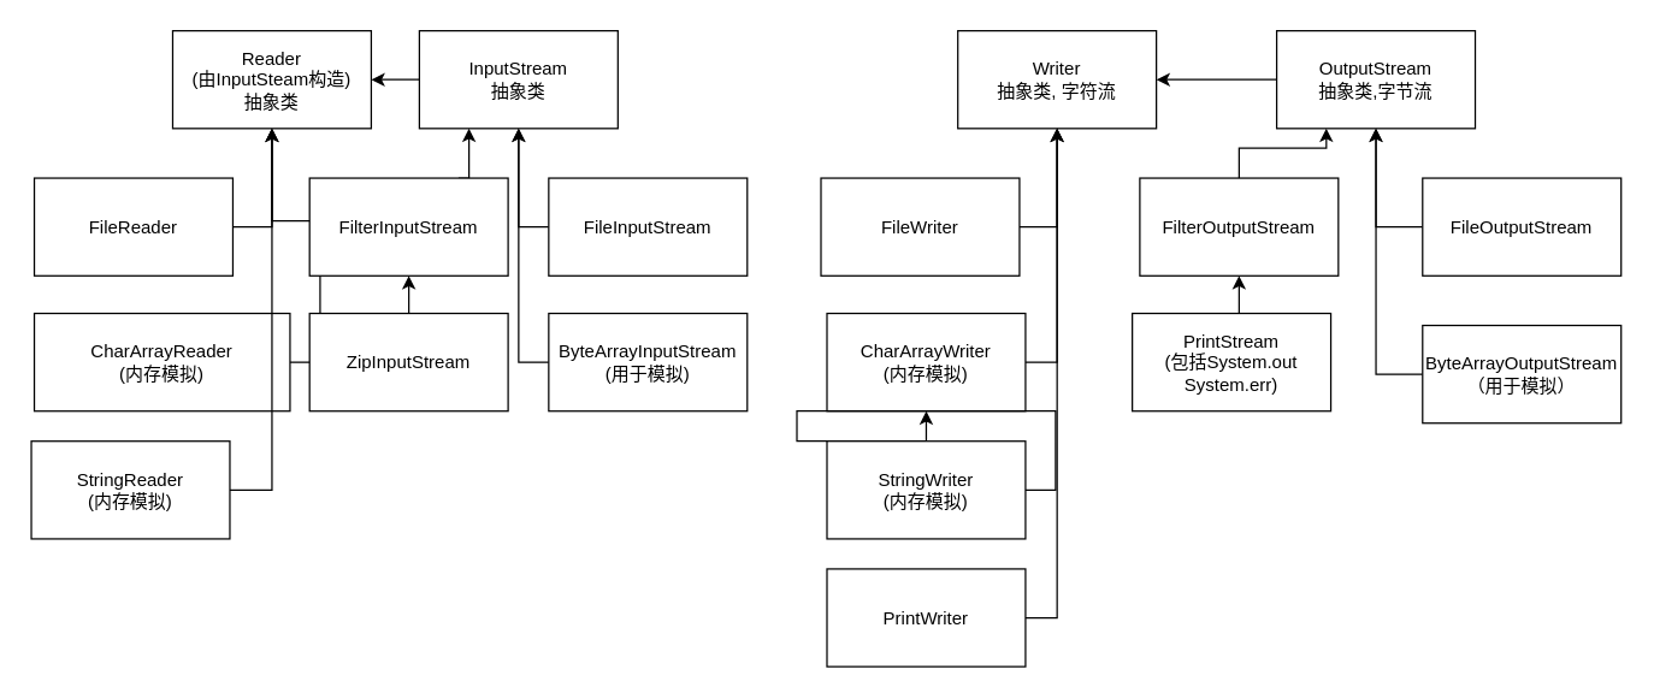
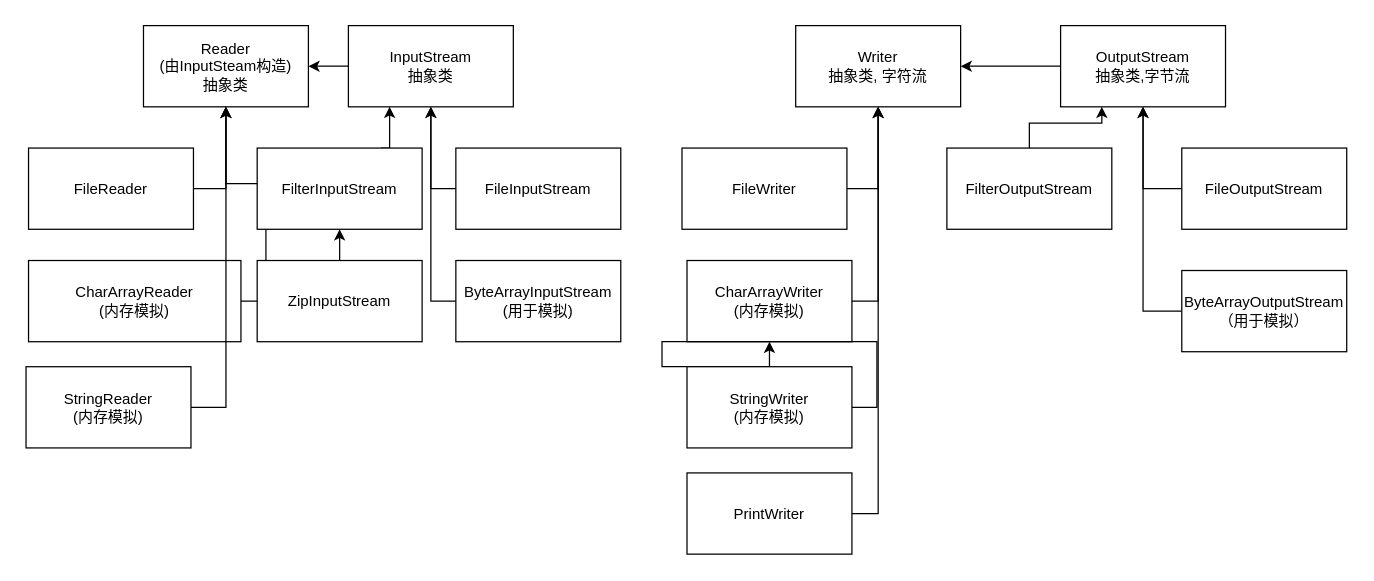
  <mxCell id="0" />
  <mxCell id="1" parent="0" />
  <mxCell id="2" value="" style="edgeStyle=orthogonalEdgeStyle;rounded=0;orthogonalLoop=1;jettySize=auto;html=1;" edge="1" parent="1" source="3" target="4"><mxGeometry relative="1" as="geometry" /></mxCell>
  <mxCell id="3" value="InputStream&lt;br&gt;抽象类" style="rounded=0;whiteSpace=wrap;html=1;" vertex="1" parent="1"><mxGeometry x="278" y="20" width="132" height="65" as="geometry" /></mxCell>
  <mxCell id="4" value="Reader&lt;br&gt;(由InputSteam构造)&lt;br&gt;抽象类" style="rounded=0;whiteSpace=wrap;html=1;" vertex="1" parent="1"><mxGeometry x="114" y="20" width="132" height="65" as="geometry" /></mxCell>
  <mxCell id="5" style="edgeStyle=orthogonalEdgeStyle;rounded=0;orthogonalLoop=1;jettySize=auto;html=1;exitX=1;exitY=0.5;exitDx=0;exitDy=0;entryX=0.5;entryY=1;entryDx=0;entryDy=0;" edge="1" parent="1" source="6" target="4"><mxGeometry relative="1" as="geometry" /></mxCell>
  <mxCell id="6" value="FileReader&lt;br&gt;" style="rounded=0;whiteSpace=wrap;html=1;" vertex="1" parent="1"><mxGeometry x="22" y="118" width="132" height="65" as="geometry" /></mxCell>
  <mxCell id="7" style="edgeStyle=orthogonalEdgeStyle;rounded=0;orthogonalLoop=1;jettySize=auto;html=1;exitX=0;exitY=0.5;exitDx=0;exitDy=0;" edge="1" parent="1" source="8" target="3"><mxGeometry relative="1" as="geometry" /></mxCell>
  <mxCell id="8" value="FileInputStream" style="rounded=0;whiteSpace=wrap;html=1;" vertex="1" parent="1"><mxGeometry x="364" y="118" width="132" height="65" as="geometry" /></mxCell>
  <mxCell id="9" style="edgeStyle=orthogonalEdgeStyle;rounded=0;orthogonalLoop=1;jettySize=auto;html=1;exitX=0;exitY=0.5;exitDx=0;exitDy=0;entryX=0.5;entryY=1;entryDx=0;entryDy=0;" edge="1" parent="1" source="10" target="3"><mxGeometry relative="1" as="geometry" /></mxCell>
  <mxCell id="10" value="ByteArrayInputStream&lt;br&gt;(用于模拟)" style="rounded=0;whiteSpace=wrap;html=1;" vertex="1" parent="1"><mxGeometry x="364" y="208" width="132" height="65" as="geometry" /></mxCell>
  <mxCell id="11" value="" style="edgeStyle=orthogonalEdgeStyle;rounded=0;orthogonalLoop=1;jettySize=auto;html=1;" edge="1" parent="1" source="12" target="13"><mxGeometry relative="1" as="geometry" /></mxCell>
  <mxCell id="12" value="OutputStream&lt;br&gt;抽象类,字节流" style="rounded=0;whiteSpace=wrap;html=1;" vertex="1" parent="1"><mxGeometry x="848" y="20" width="132" height="65" as="geometry" /></mxCell>
  <mxCell id="13" value="Writer&lt;br&gt;抽象类,&lt;span&gt;&#09;&lt;/span&gt;字符流" style="rounded=0;whiteSpace=wrap;html=1;" vertex="1" parent="1"><mxGeometry x="636" y="20" width="132" height="65" as="geometry" /></mxCell>
  <mxCell id="14" style="edgeStyle=orthogonalEdgeStyle;rounded=0;orthogonalLoop=1;jettySize=auto;html=1;exitX=1;exitY=0.5;exitDx=0;exitDy=0;entryX=0.5;entryY=1;entryDx=0;entryDy=0;" edge="1" parent="1" source="15" target="13"><mxGeometry relative="1" as="geometry" /></mxCell>
  <mxCell id="15" value="FileWriter" style="rounded=0;whiteSpace=wrap;html=1;" vertex="1" parent="1"><mxGeometry x="545" y="118" width="132" height="65" as="geometry" /></mxCell>
  <mxCell id="16" style="edgeStyle=orthogonalEdgeStyle;rounded=0;orthogonalLoop=1;jettySize=auto;html=1;exitX=0;exitY=0.5;exitDx=0;exitDy=0;entryX=0.5;entryY=1;entryDx=0;entryDy=0;" edge="1" parent="1" source="17" target="12"><mxGeometry relative="1" as="geometry" /></mxCell>
  <mxCell id="17" value="FileOutputStream" style="rounded=0;whiteSpace=wrap;html=1;" vertex="1" parent="1"><mxGeometry x="945" y="118" width="132" height="65" as="geometry" /></mxCell>
  <mxCell id="18" style="edgeStyle=orthogonalEdgeStyle;rounded=0;orthogonalLoop=1;jettySize=auto;html=1;exitX=0;exitY=0.5;exitDx=0;exitDy=0;" edge="1" parent="1" source="19" target="12"><mxGeometry relative="1" as="geometry" /></mxCell>
  <mxCell id="19" value="ByteArrayOutputStream&lt;br&gt;（用于模拟）" style="rounded=0;whiteSpace=wrap;html=1;" vertex="1" parent="1"><mxGeometry x="945" y="216" width="132" height="65" as="geometry" /></mxCell>
  <mxCell id="20" style="edgeStyle=orthogonalEdgeStyle;rounded=0;orthogonalLoop=1;jettySize=auto;html=1;exitX=1;exitY=0.5;exitDx=0;exitDy=0;" edge="1" parent="1" source="21" target="4"><mxGeometry relative="1" as="geometry" /></mxCell>
  <mxCell id="21" value="CharArrayReader&lt;br&gt;(内存模拟)" style="rounded=0;whiteSpace=wrap;html=1;" vertex="1" parent="1"><mxGeometry x="22" y="208" width="170" height="65" as="geometry" /></mxCell>
  <mxCell id="22" style="edgeStyle=orthogonalEdgeStyle;rounded=0;orthogonalLoop=1;jettySize=auto;html=1;exitX=1;exitY=0.5;exitDx=0;exitDy=0;entryX=0.5;entryY=1;entryDx=0;entryDy=0;" edge="1" parent="1" source="23" target="4"><mxGeometry relative="1" as="geometry" /></mxCell>
  <mxCell id="23" value="StringReader&lt;br&gt;(内存模拟)" style="rounded=0;whiteSpace=wrap;html=1;" vertex="1" parent="1"><mxGeometry x="20" y="293" width="132" height="65" as="geometry" /></mxCell>
  <mxCell id="24" style="edgeStyle=orthogonalEdgeStyle;rounded=0;orthogonalLoop=1;jettySize=auto;html=1;exitX=1;exitY=0.5;exitDx=0;exitDy=0;entryX=0.5;entryY=1;entryDx=0;entryDy=0;" edge="1" parent="1" source="25" target="13"><mxGeometry relative="1" as="geometry" /></mxCell>
  <mxCell id="25" value="CharArrayWriter&lt;br&gt;(内存模拟)" style="rounded=0;whiteSpace=wrap;html=1;" vertex="1" parent="1"><mxGeometry x="549" y="208" width="132" height="65" as="geometry" /></mxCell>
  <mxCell id="26" style="edgeStyle=orthogonalEdgeStyle;rounded=0;orthogonalLoop=1;jettySize=auto;html=1;exitX=1;exitY=0.5;exitDx=0;exitDy=0;" edge="1" parent="1" source="27" target="25"><mxGeometry relative="1" as="geometry" /></mxCell>
  <mxCell id="27" value="StringWriter&lt;br&gt;(内存模拟)" style="rounded=0;whiteSpace=wrap;html=1;" vertex="1" parent="1"><mxGeometry x="549" y="293" width="132" height="65" as="geometry" /></mxCell>
  <mxCell id="28" style="edgeStyle=orthogonalEdgeStyle;rounded=0;orthogonalLoop=1;jettySize=auto;html=1;exitX=1;exitY=0.5;exitDx=0;exitDy=0;" edge="1" parent="1" source="29" target="13"><mxGeometry relative="1" as="geometry" /></mxCell>
  <mxCell id="29" value="PrintWriter" style="rounded=0;whiteSpace=wrap;html=1;" vertex="1" parent="1"><mxGeometry x="549" y="378" width="132" height="65" as="geometry" /></mxCell>
  <mxCell id="30" style="edgeStyle=orthogonalEdgeStyle;rounded=0;orthogonalLoop=1;jettySize=auto;html=1;exitX=0.5;exitY=0;exitDx=0;exitDy=0;entryX=0.25;entryY=1;entryDx=0;entryDy=0;" edge="1" parent="1" source="31" target="12"><mxGeometry relative="1" as="geometry" /></mxCell>
  <mxCell id="31" value="FilterOutputStream" style="rounded=0;whiteSpace=wrap;html=1;" vertex="1" parent="1"><mxGeometry x="757" y="118" width="132" height="65" as="geometry" /></mxCell>
- <mxCell id="32" style="edgeStyle=orthogonalEdgeStyle;rounded=0;orthogonalLoop=1;jettySize=auto;html=1;exitX=0.5;exitY=0;exitDx=0;exitDy=0;entryX=0.5;entryY=1;entryDx=0;entryDy=0;" edge="1" parent="1" source="33" target="31"><mxGeometry relative="1" as="geometry" /></mxCell>
- <mxCell id="33" value="PrintStream&lt;br&gt;(包括System.out&lt;br&gt;System.err)" style="rounded=0;whiteSpace=wrap;html=1;" vertex="1" parent="1"><mxGeometry x="752" y="208" width="132" height="65" as="geometry" /></mxCell>
  <mxCell id="34" style="edgeStyle=orthogonalEdgeStyle;rounded=0;orthogonalLoop=1;jettySize=auto;html=1;exitX=0.75;exitY=0;exitDx=0;exitDy=0;entryX=0.25;entryY=1;entryDx=0;entryDy=0;" edge="1" parent="1" source="35" target="3"><mxGeometry relative="1" as="geometry" /></mxCell>
  <mxCell id="35" value="FilterInputStream" style="rounded=0;whiteSpace=wrap;html=1;" vertex="1" parent="1"><mxGeometry x="205" y="118" width="132" height="65" as="geometry" /></mxCell>
  <mxCell id="36" style="edgeStyle=orthogonalEdgeStyle;rounded=0;orthogonalLoop=1;jettySize=auto;html=1;exitX=0.5;exitY=0;exitDx=0;exitDy=0;entryX=0.5;entryY=1;entryDx=0;entryDy=0;" edge="1" parent="1" source="37" target="35"><mxGeometry relative="1" as="geometry" /></mxCell>
  <mxCell id="37" value="ZipInputStream" style="rounded=0;whiteSpace=wrap;html=1;" vertex="1" parent="1"><mxGeometry x="205" y="208" width="132" height="65" as="geometry" /></mxCell>
